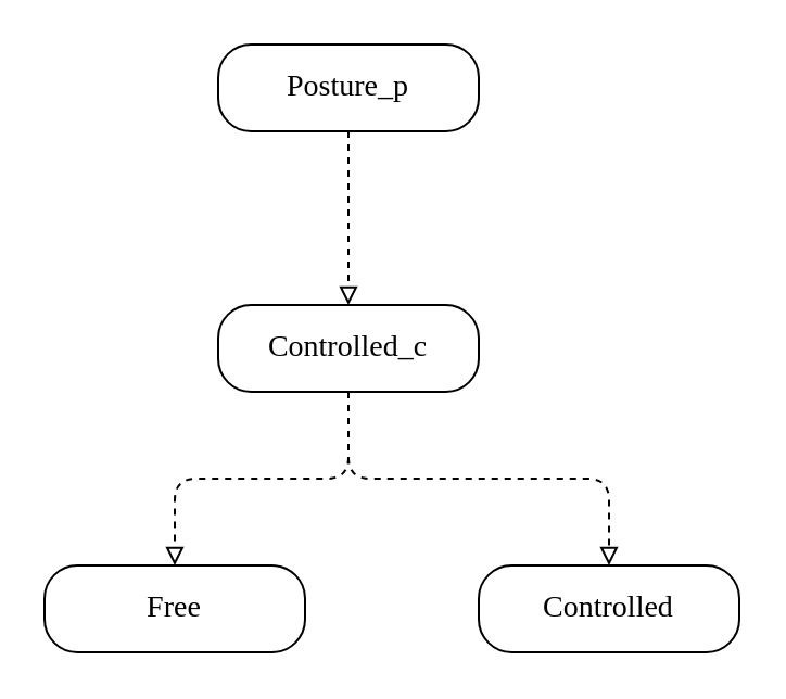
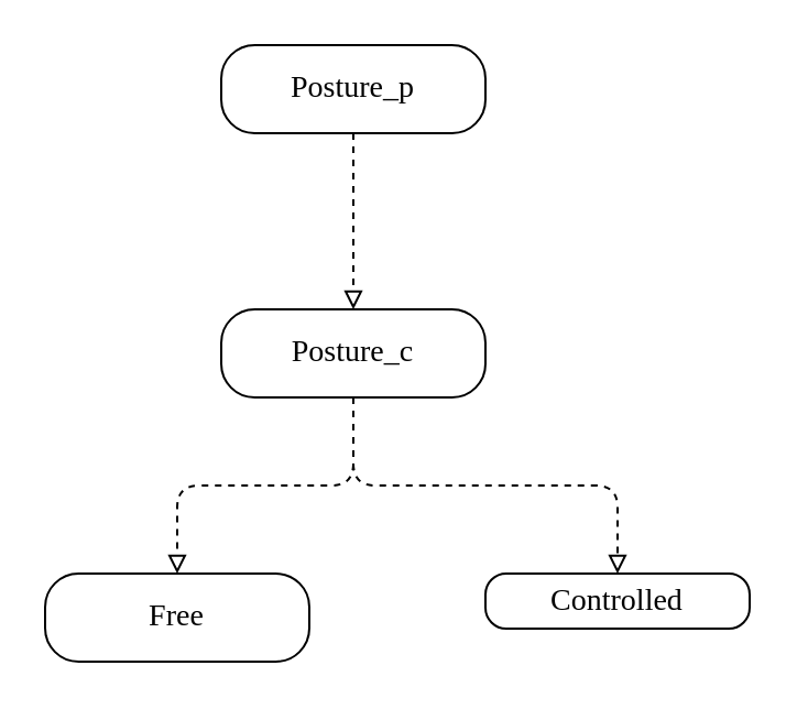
  <mxCell id="0" />
  <mxCell id="1" parent="0" />
  <mxCell id="2" style="edgeStyle=orthogonalEdgeStyle;rounded=1;orthogonalLoop=1;jettySize=auto;html=1;exitX=0.5;exitY=1;exitDx=0;exitDy=0;entryX=0.5;entryY=0;entryDx=0;entryDy=0;labelBackgroundColor=default;strokeColor=default;align=center;verticalAlign=middle;fontFamily=Lucida Console;fontSize=14;fontColor=default;endArrow=block;endFill=0;dashed=1;" edge="1" parent="1" source="3" target="8"><mxGeometry relative="1" as="geometry" /></mxCell>
  <mxCell id="3" value="&lt;font style=&quot;font-size: 14px;&quot;&gt;&lt;font style=&quot;font-size: 14px;&quot;&gt;Posture_p&lt;/font&gt;&lt;br style=&quot;font-size: 14px;&quot;&gt;&lt;/font&gt;" style="rounded=1;whiteSpace=wrap;html=1;fontSize=14;arcSize=38;fontFamily=Lucida Console;" vertex="1" parent="1"><mxGeometry x="100" y="20" width="120" height="40" as="geometry" /></mxCell>
  <mxCell id="4" value="&lt;font style=&quot;font-size: 14px;&quot;&gt;&lt;font style=&quot;font-size: 14px;&quot;&gt;Free&lt;/font&gt;&lt;br style=&quot;font-size: 14px;&quot;&gt;&lt;/font&gt;" style="rounded=1;whiteSpace=wrap;html=1;fontSize=14;arcSize=38;fontFamily=Lucida Console;verticalAlign=middle;" vertex="1" parent="1"><mxGeometry x="20" y="260" width="120" height="40" as="geometry" /></mxCell>
- <mxCell id="5" value="&lt;font style=&quot;font-size: 14px;&quot;&gt;&lt;font style=&quot;font-size: 14px;&quot;&gt;Controlled&lt;/font&gt;&lt;br style=&quot;font-size: 14px;&quot;&gt;&lt;/font&gt;" style="rounded=1;whiteSpace=wrap;html=1;fontSize=14;arcSize=38;fontFamily=Lucida Console;" vertex="1" parent="1"><mxGeometry x="220" y="260" width="120" height="40" as="geometry" /></mxCell>
+ <mxCell id="5" value="&lt;font style=&quot;font-size: 14px;&quot;&gt;&lt;font style=&quot;font-size: 14px;&quot;&gt;Controlled&lt;/font&gt;&lt;br style=&quot;font-size: 14px;&quot;&gt;&lt;/font&gt;" style="rounded=1;whiteSpace=wrap;html=1;fontSize=14;arcSize=38;fontFamily=Lucida Console;" vertex="1" parent="1"><mxGeometry x="220" y="260" width="120" height="25" as="geometry" /></mxCell>
  <mxCell id="6" style="edgeStyle=orthogonalEdgeStyle;shape=connector;rounded=1;orthogonalLoop=1;jettySize=auto;html=1;exitX=0.5;exitY=1;exitDx=0;exitDy=0;dashed=1;labelBackgroundColor=default;strokeColor=default;align=center;verticalAlign=middle;fontFamily=Lucida Console;fontSize=14;fontColor=default;endArrow=block;endFill=0;" edge="1" parent="1" source="8" target="4"><mxGeometry relative="1" as="geometry" /></mxCell>
  <mxCell id="7" style="edgeStyle=orthogonalEdgeStyle;shape=connector;rounded=1;orthogonalLoop=1;jettySize=auto;html=1;exitX=0.5;exitY=1;exitDx=0;exitDy=0;entryX=0.5;entryY=0;entryDx=0;entryDy=0;dashed=1;labelBackgroundColor=default;strokeColor=default;align=center;verticalAlign=middle;fontFamily=Lucida Console;fontSize=14;fontColor=default;endArrow=block;endFill=0;" edge="1" parent="1" source="8" target="5"><mxGeometry relative="1" as="geometry" /></mxCell>
- <mxCell id="8" value="&lt;font style=&quot;font-size: 14px;&quot;&gt;&lt;font style=&quot;font-size: 14px;&quot;&gt;Controlled_c&lt;/font&gt;&lt;br style=&quot;font-size: 14px;&quot;&gt;&lt;/font&gt;" style="rounded=1;whiteSpace=wrap;html=1;fontSize=14;arcSize=38;fontFamily=Lucida Console;" vertex="1" parent="1"><mxGeometry x="100" y="140" width="120" height="40" as="geometry" /></mxCell>
+ <mxCell id="8" value="&lt;font style=&quot;font-size: 14px;&quot;&gt;&lt;font style=&quot;font-size: 14px;&quot;&gt;Posture_c&lt;/font&gt;&lt;br style=&quot;font-size: 14px;&quot;&gt;&lt;/font&gt;" style="rounded=1;whiteSpace=wrap;html=1;fontSize=14;arcSize=38;fontFamily=Lucida Console;" vertex="1" parent="1"><mxGeometry x="100" y="140" width="120" height="40" as="geometry" /></mxCell>
